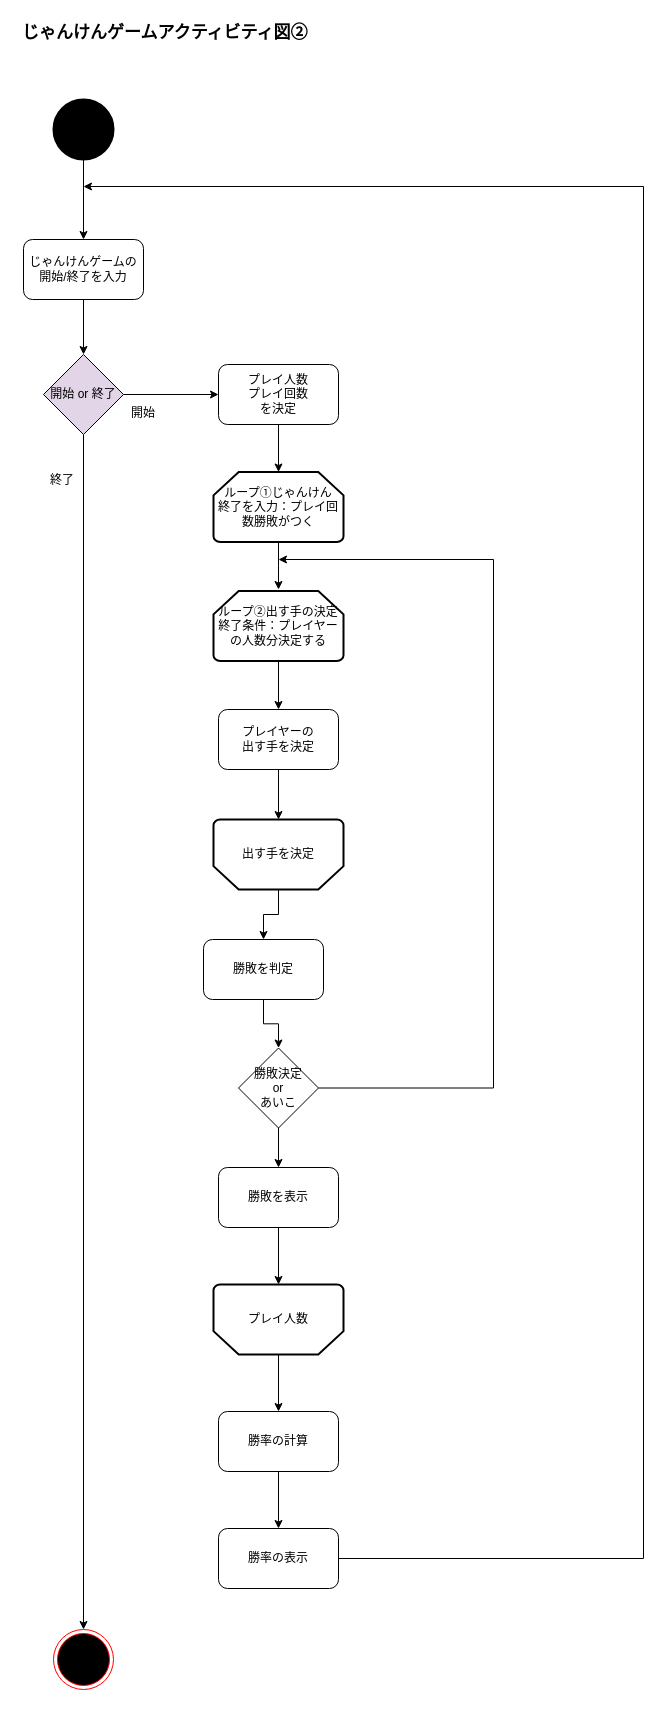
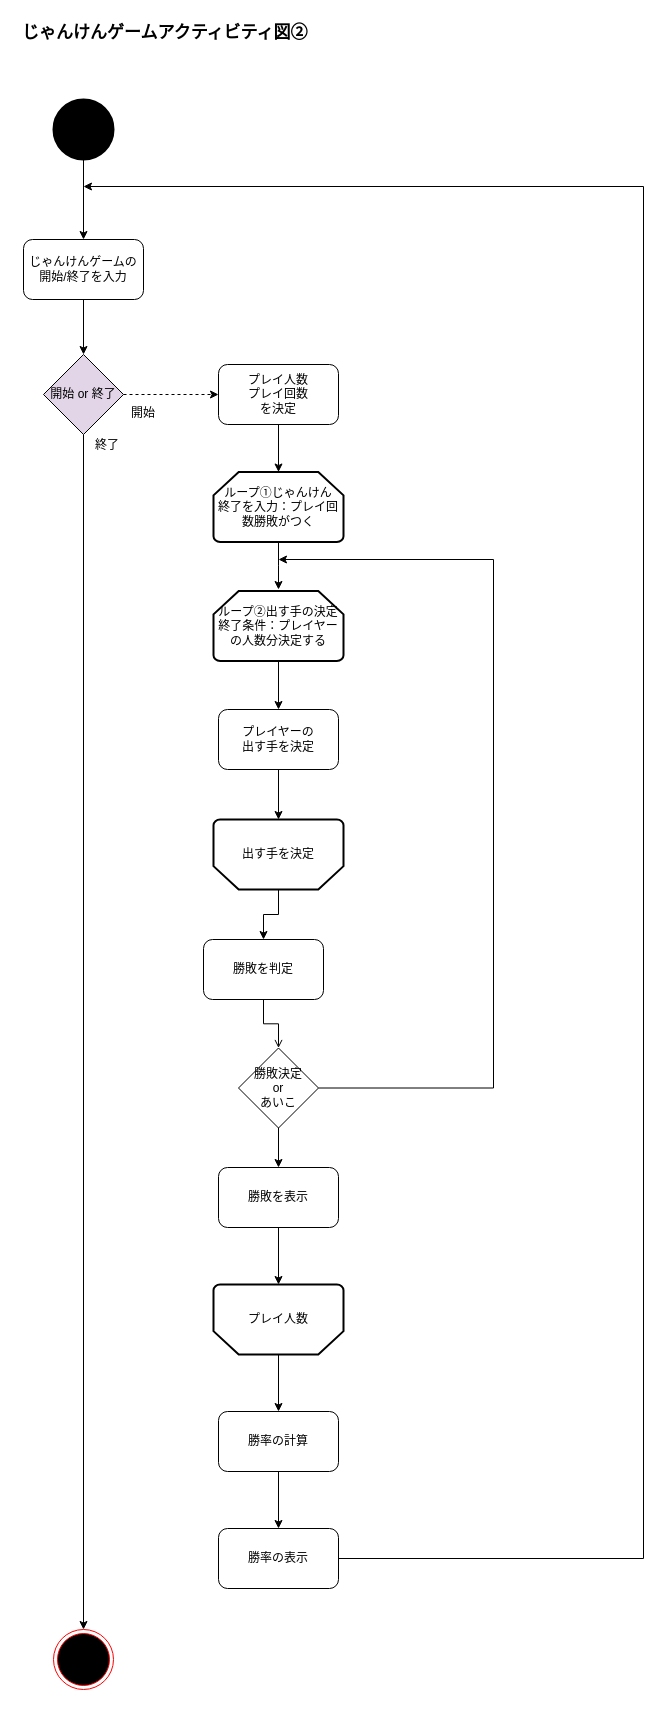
  <mxCell id="0" />
  <mxCell id="1" parent="0" />
  <mxCell id="2" parent="1" edge="1" source="3" target="5" style="edgeStyle=orthogonalEdgeStyle;rounded=0;orthogonalLoop=1;jettySize=auto;html=1;entryX=0.5;entryY=0;entryDx=0;entryDy=0;"><mxGeometry as="geometry" relative="1" /></mxCell>
  <mxCell id="3" value="" parent="1" style="verticalLabelPosition=bottom;verticalAlign=top;html=1;strokeWidth=2;shape=mxgraph.flowchart.on-page_reference;fillColor=#000000;" vertex="1"><mxGeometry as="geometry" x="53" y="99" width="60" height="60" /></mxCell>
  <mxCell id="4" parent="1" edge="1" source="5" target="8" style="edgeStyle=orthogonalEdgeStyle;rounded=0;orthogonalLoop=1;jettySize=auto;html=1;entryX=0.5;entryY=0;entryDx=0;entryDy=0;"><mxGeometry as="geometry" relative="1" /></mxCell>
  <mxCell id="5" value="&lt;div&gt;じゃんけんゲームの&lt;/div&gt;&lt;div&gt;開始/終了を入力&lt;br&gt;&lt;/div&gt;" parent="1" style="rounded=1;whiteSpace=wrap;html=1;fillColor=#FFFFFF;" vertex="1"><mxGeometry as="geometry" x="23" y="239" width="120" height="60" /></mxCell>
  <mxCell id="6" parent="1" edge="1" source="8" target="9" style="edgeStyle=orthogonalEdgeStyle;rounded=0;orthogonalLoop=1;jettySize=auto;html=1;entryX=0.5;entryY=0;entryDx=0;entryDy=0;"><mxGeometry as="geometry" relative="1" /></mxCell>
- <mxCell id="7" parent="1" edge="1" source="8" target="22" style="edgeStyle=orthogonalEdgeStyle;rounded=0;orthogonalLoop=1;jettySize=auto;html=1;entryX=0;entryY=0.5;entryDx=0;entryDy=0;"><mxGeometry as="geometry" relative="1" /></mxCell>
+ <mxCell id="7" parent="1" edge="1" source="8" target="22" style="edgeStyle=orthogonalEdgeStyle;rounded=0;orthogonalLoop=1;jettySize=auto;html=1;entryX=0;entryY=0.5;entryDx=0;entryDy=0;dashed=1;"><mxGeometry as="geometry" relative="1" /></mxCell>
  <mxCell id="8" value="開始 or 終了" parent="1" style="rhombus;whiteSpace=wrap;html=1;fillColor=#e1d5e7;" vertex="1"><mxGeometry as="geometry" x="43" y="354" width="80" height="80" /></mxCell>
  <mxCell id="9" value="" parent="1" style="ellipse;html=1;shape=endState;fillColor=#000000;strokeColor=#ff0000;" vertex="1"><mxGeometry as="geometry" x="53" y="1629" width="60" height="60" /></mxCell>
  <mxCell id="10" parent="1" edge="1" source="11" target="24" style="edgeStyle=orthogonalEdgeStyle;rounded=0;orthogonalLoop=1;jettySize=auto;html=1;entryX=0.5;entryY=1;entryDx=0;entryDy=0;entryPerimeter=0;"><mxGeometry as="geometry" relative="1" /></mxCell>
  <mxCell id="11" value="&lt;div&gt;プレイヤーの&lt;/div&gt;&lt;div&gt;出す手を決定&lt;br&gt;&lt;/div&gt;" parent="1" style="rounded=1;whiteSpace=wrap;html=1;fillColor=#FFFFFF;" vertex="1"><mxGeometry as="geometry" x="218" y="709" width="120" height="60" /></mxCell>
- <mxCell id="12" parent="1" edge="1" source="13" target="16" style="edgeStyle=orthogonalEdgeStyle;rounded=0;orthogonalLoop=1;jettySize=auto;html=1;entryX=0.5;entryY=0;entryDx=0;entryDy=0;"><mxGeometry as="geometry" relative="1" /></mxCell>
+ <mxCell id="12" parent="1" edge="1" source="13" target="16" style="edgeStyle=orthogonalEdgeStyle;rounded=0;orthogonalLoop=1;jettySize=auto;html=1;entryX=0.5;entryY=0;entryDx=0;entryDy=0;endArrow=open;"><mxGeometry as="geometry" relative="1" /></mxCell>
  <mxCell id="13" value="&lt;div&gt;勝敗を判定&lt;br&gt;&lt;/div&gt;" parent="1" style="rounded=1;whiteSpace=wrap;html=1;fillColor=#FFFFFF;" vertex="1"><mxGeometry x="203" y="939" as="geometry" width="120" height="60" /></mxCell>
  <mxCell id="14" parent="1" edge="1" source="16" style="edgeStyle=orthogonalEdgeStyle;rounded=0;orthogonalLoop=1;jettySize=auto;html=1;"><mxGeometry as="geometry" relative="1"><mxPoint as="targetPoint" x="278" y="559" /><Array as="points"><mxPoint x="493" y="1088" /><mxPoint x="493" y="559" /></Array></mxGeometry></mxCell>
  <mxCell id="15" parent="1" edge="1" source="16" target="28" style="edgeStyle=orthogonalEdgeStyle;rounded=0;orthogonalLoop=1;jettySize=auto;html=1;entryX=0.5;entryY=0;entryDx=0;entryDy=0;"><mxGeometry as="geometry" relative="1" /></mxCell>
  <mxCell id="16" value="&lt;div&gt;勝敗決定&lt;/div&gt;&lt;div&gt; or &lt;/div&gt;&lt;div&gt;あいこ&lt;/div&gt;" parent="1" style="rhombus;whiteSpace=wrap;html=1;fillColor=#FFFFFF;" vertex="1"><mxGeometry as="geometry" x="238" y="1047.5" width="80" height="80" /></mxCell>
  <mxCell id="17" parent="1" edge="1" source="18" style="edgeStyle=orthogonalEdgeStyle;rounded=0;orthogonalLoop=1;jettySize=auto;html=1;"><mxGeometry as="geometry" relative="1"><mxPoint as="targetPoint" x="278" y="589" /></mxGeometry></mxCell>
  <mxCell id="18" value="&lt;div&gt;ループ①じゃんけん&lt;/div&gt;&lt;div&gt;終了を入力：プレイ回数勝敗がつく&lt;br&gt;&lt;/div&gt;" parent="1" style="strokeWidth=2;html=1;shape=mxgraph.flowchart.loop_limit;whiteSpace=wrap;fillColor=#FFFFFF;" vertex="1"><mxGeometry as="geometry" x="213" y="471.5" width="130" height="70" /></mxCell>
  <mxCell id="19" parent="1" edge="1" source="20" target="11" style="edgeStyle=orthogonalEdgeStyle;rounded=0;orthogonalLoop=1;jettySize=auto;html=1;entryX=0.5;entryY=0;entryDx=0;entryDy=0;"><mxGeometry as="geometry" relative="1" /></mxCell>
  <mxCell id="20" value="&lt;div&gt;ループ②出す手の決定&lt;/div&gt;&lt;div&gt;終了条件：プレイヤーの人数分決定する&lt;br&gt;&lt;/div&gt;" parent="1" style="strokeWidth=2;html=1;shape=mxgraph.flowchart.loop_limit;whiteSpace=wrap;fillColor=#FFFFFF;" vertex="1"><mxGeometry as="geometry" x="213" y="590.5" width="130" height="70" /></mxCell>
  <mxCell id="21" parent="1" edge="1" source="22" target="18" style="edgeStyle=orthogonalEdgeStyle;rounded=0;orthogonalLoop=1;jettySize=auto;html=1;entryX=0.5;entryY=0;entryDx=0;entryDy=0;entryPerimeter=0;"><mxGeometry as="geometry" relative="1" /></mxCell>
  <mxCell id="22" value="&lt;div&gt;プレイ人数&lt;/div&gt;&lt;div&gt;プレイ回数&lt;/div&gt;&lt;div&gt;を決定&lt;br&gt;&lt;/div&gt;" parent="1" style="rounded=1;whiteSpace=wrap;html=1;fillColor=#FFFFFF;" vertex="1"><mxGeometry as="geometry" x="218" y="364" width="120" height="60" /></mxCell>
  <mxCell id="23" parent="1" edge="1" source="24" target="13" style="edgeStyle=orthogonalEdgeStyle;rounded=0;orthogonalLoop=1;jettySize=auto;html=1;entryX=0.5;entryY=0;entryDx=0;entryDy=0;"><mxGeometry as="geometry" relative="1" /></mxCell>
  <mxCell id="24" value="&lt;div&gt;出す手を決定&lt;br&gt;&lt;/div&gt;" parent="1" style="strokeWidth=2;html=1;shape=mxgraph.flowchart.loop_limit;whiteSpace=wrap;fillColor=#FFFFFF;direction=west;" vertex="1"><mxGeometry as="geometry" x="213" y="819" width="130" height="70" /></mxCell>
- <mxCell id="25" value="終了" parent="1" style="text;html=1;resizable=0;points=[];autosize=1;align=left;verticalAlign=top;spacingTop=-4;" vertex="1"><mxGeometry x="48" y="470" as="geometry" width="40" height="20" /></mxCell>
+ <mxCell id="25" value="終了" parent="1" style="text;html=1;resizable=0;points=[];autosize=1;align=left;verticalAlign=top;spacingTop=-4;" vertex="1"><mxGeometry as="geometry" x="93" y="435" width="40" height="20" /></mxCell>
  <mxCell id="26" value="開始" parent="1" style="text;html=1;resizable=0;points=[];autosize=1;align=left;verticalAlign=top;spacingTop=-4;" vertex="1"><mxGeometry as="geometry" x="129" y="403" width="40" height="20" /></mxCell>
  <mxCell id="27" parent="1" edge="1" source="28" target="30" style="edgeStyle=orthogonalEdgeStyle;rounded=0;orthogonalLoop=1;jettySize=auto;html=1;entryX=0.5;entryY=1;entryDx=0;entryDy=0;entryPerimeter=0;"><mxGeometry as="geometry" relative="1" /></mxCell>
  <mxCell id="28" value="&lt;div&gt;勝敗を表示&lt;br&gt;&lt;/div&gt;" parent="1" style="rounded=1;whiteSpace=wrap;html=1;fillColor=#FFFFFF;" vertex="1"><mxGeometry as="geometry" x="218" y="1167" width="120" height="60" /></mxCell>
  <mxCell id="29" parent="1" edge="1" source="30" target="32" style="edgeStyle=orthogonalEdgeStyle;rounded=0;orthogonalLoop=1;jettySize=auto;html=1;entryX=0.5;entryY=0;entryDx=0;entryDy=0;"><mxGeometry as="geometry" relative="1" /></mxCell>
  <mxCell id="30" value="&lt;span style=&quot;display: inline ; float: none ; background-color: transparent ; color: rgb(0 , 0 , 0) ; font-family: &amp;#34;helvetica&amp;#34; ; font-size: 12px ; font-style: normal ; font-variant: normal ; font-weight: 400 ; letter-spacing: normal ; text-align: center ; text-decoration: none ; text-indent: 0px ; text-transform: none ; white-space: normal ; word-spacing: 0px ; word-wrap: normal&quot;&gt;プレイ人数&lt;/span&gt;" parent="1" style="strokeWidth=2;html=1;shape=mxgraph.flowchart.loop_limit;whiteSpace=wrap;fillColor=#FFFFFF;direction=west;" vertex="1"><mxGeometry as="geometry" x="213" y="1284" width="130" height="70" /></mxCell>
  <mxCell id="31" parent="1" edge="1" source="32" target="34" style="edgeStyle=orthogonalEdgeStyle;rounded=0;orthogonalLoop=1;jettySize=auto;html=1;entryX=0.5;entryY=0;entryDx=0;entryDy=0;"><mxGeometry as="geometry" relative="1" /></mxCell>
  <mxCell id="32" value="&lt;div&gt;勝率の計算&lt;br&gt;&lt;/div&gt;" parent="1" style="rounded=1;whiteSpace=wrap;html=1;fillColor=#FFFFFF;" vertex="1"><mxGeometry as="geometry" x="218" y="1411" width="120" height="60" /></mxCell>
  <mxCell id="33" parent="1" edge="1" source="34" style="edgeStyle=orthogonalEdgeStyle;rounded=0;orthogonalLoop=1;jettySize=auto;html=1;"><mxGeometry as="geometry" relative="1"><mxPoint as="targetPoint" x="83" y="186" /><Array as="points"><mxPoint x="643" y="1558" /><mxPoint x="643" y="186" /></Array></mxGeometry></mxCell>
  <mxCell id="34" value="&lt;div&gt;勝率の表示&lt;br&gt;&lt;/div&gt;" parent="1" style="rounded=1;whiteSpace=wrap;html=1;fillColor=#FFFFFF;" vertex="1"><mxGeometry as="geometry" x="218" y="1528" width="120" height="60" /></mxCell>
  <mxCell id="35" value="&lt;font style=&quot;font-size: 17px&quot;&gt;&lt;b&gt;じゃんけんゲームアクティビティ図②&lt;/b&gt;&lt;/font&gt;" parent="1" style="text;html=1;resizable=0;points=[];autosize=1;align=left;verticalAlign=top;spacingTop=-4;strokeColor=none;" vertex="1"><mxGeometry as="geometry" x="20" y="20" width="310" height="20" /></mxCell>
